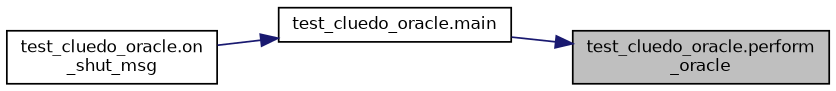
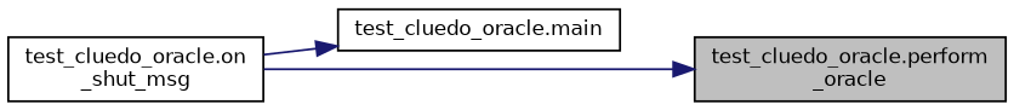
  digraph {
    fontname="DejaVu Sans"
    rankdir=RL
    node [color=black fillcolor=white fontname="DejaVu Sans" fontsize=10 shape=record style=filled]
    edge [color=midnightblue dir=back fontname="DejaVu Sans" fontsize=10 labelfontname=Helvetica labelfontsize=10 style=solid]
    n1 [fillcolor=grey75 fontcolor=black height=0.2 label="test_cluedo_oracle.perform\l_oracle" width=0.4]
    n2 [height=0.2 label="test_cluedo_oracle.main" width=0.4]
    n3 [height=0.2 label="test_cluedo_oracle.on\l_shut_msg" width=0.4]
-   n1 -> n2
+   n1 -> n3
    n2 -> n3
  }
